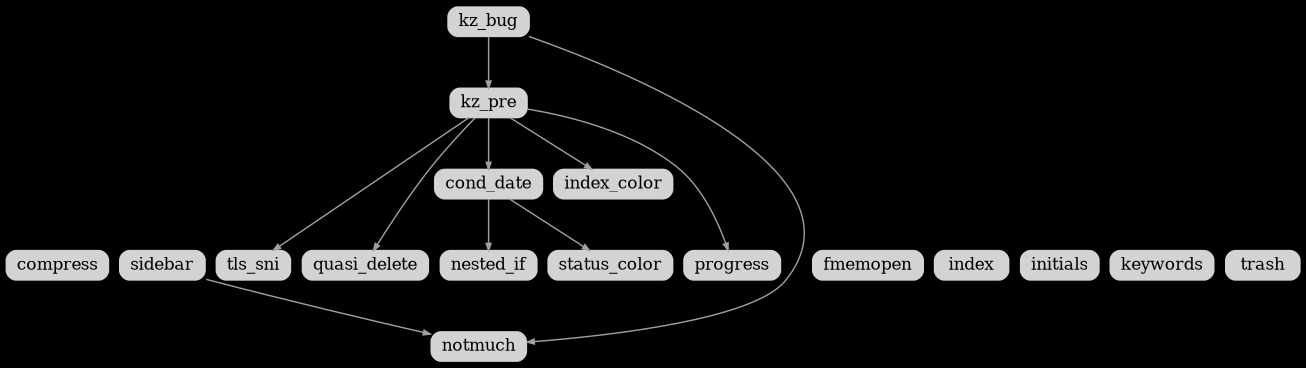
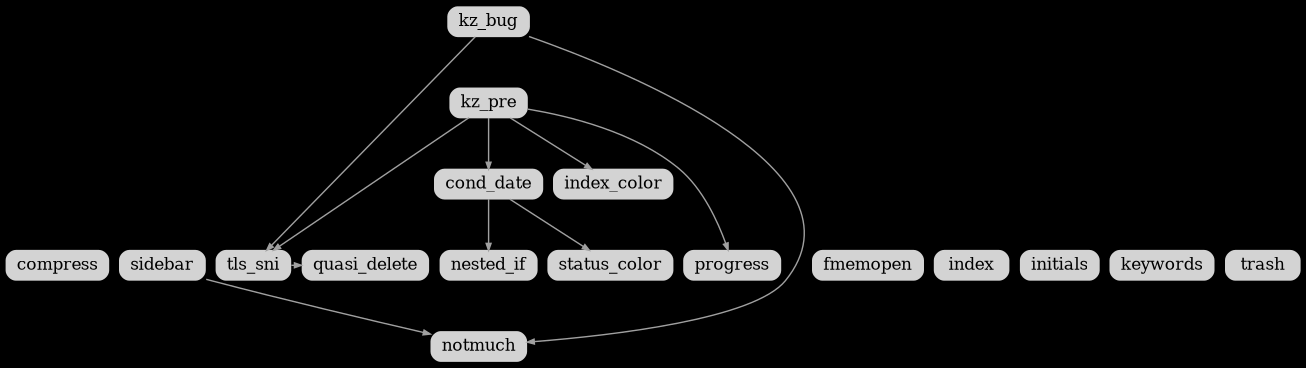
  digraph {
    bgcolor=black
    color=white
    nodesep=0.1
    rankdir=TB
    ranksep=0.5
    node [fontsize=12 penwidth=0.0 shape=Mrecord style=filled]
    edge [arrowsize=0.5 color="#A0A0A0" penwidth=1.0]
    compress [height=0.2]
    nested_if [height=0.2]
    fmemopen [height=0.2]
    n4 [height=0.2 label=index]
    status_color [height=0.2]
    initials [height=0.2]
    keywords [height=0.2]
    progress [height=0.2]
    quasi_delete [height=0.2]
    tls_sni [height=0.2]
    trash [height=0.2]
    sidebar [height=0.2]
    notmuch [height=0.2]
    cond_date [height=0.2]
    index_color [height=0.2]
    kz_bug [height=0.2]
    kz_pre [height=0.2]
    subgraph sub_1 {
      rank=same
      compress
      nested_if
      fmemopen
      n4
      status_color
      initials
      keywords
      progress
      quasi_delete
      tls_sni
      trash
      sidebar
    }
    sidebar -> notmuch
    cond_date -> nested_if
    cond_date -> status_color
    kz_bug -> notmuch
-   kz_bug -> kz_pre
+   kz_bug -> tls_sni
    kz_pre -> progress
-   kz_pre -> quasi_delete
+   tls_sni -> quasi_delete
    kz_pre -> tls_sni
    kz_pre -> cond_date
    kz_pre -> index_color
  }
